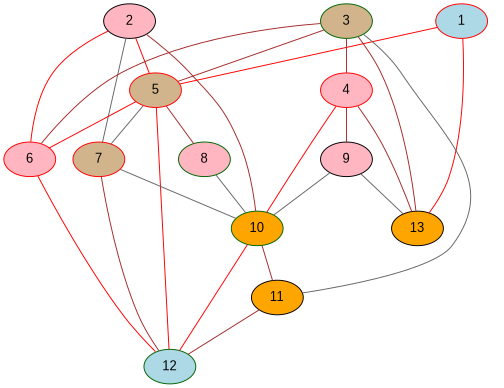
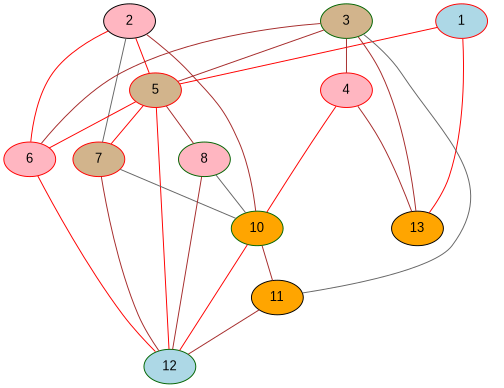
  graph {
    node [color=red fillcolor=lightpink fontname=Arial style=filled]
    edge [color=brown]
    10 [color=darkgreen fillcolor=orange]
    2 [color=black]
    5 [fillcolor=tan]
    6
    7 [fillcolor=tan]
    11 [color=black fillcolor=orange]
    12 [color=darkgreen fillcolor=lightblue]
    1 [fillcolor=lightblue]
    13 [color=black fillcolor=orange]
    8 [color=darkgreen]
    3 [color=darkgreen fillcolor=tan]
    4
-   9 [color=black]
    10 -- 11
    10 -- 12 [color=red]
    2 -- 10
    2 -- 5 [color=red]
    2 -- 6 [color=red]
    2 -- 7 [color=gray40]
    5 -- 6 [color=red]
-   5 -- 7 [color=gray40]
+   5 -- 7 [color=red]
    5 -- 12 [color=red]
    5 -- 8
    6 -- 12 [color=red]
    7 -- 10 [color=gray40]
    7 -- 12
    11 -- 12
    1 -- 5 [color=red]
    1 -- 13 [color=red]
    8 -- 10 [color=gray40]
+   8 -- 12
    3 -- 5
    3 -- 6
    3 -- 11 [color=gray40]
    3 -- 13
    3 -- 4
    4 -- 10 [color=red]
    4 -- 13
-   4 -- 9
-   9 -- 10 [color=gray40]
-   9 -- 13 [color=gray40]
  }
